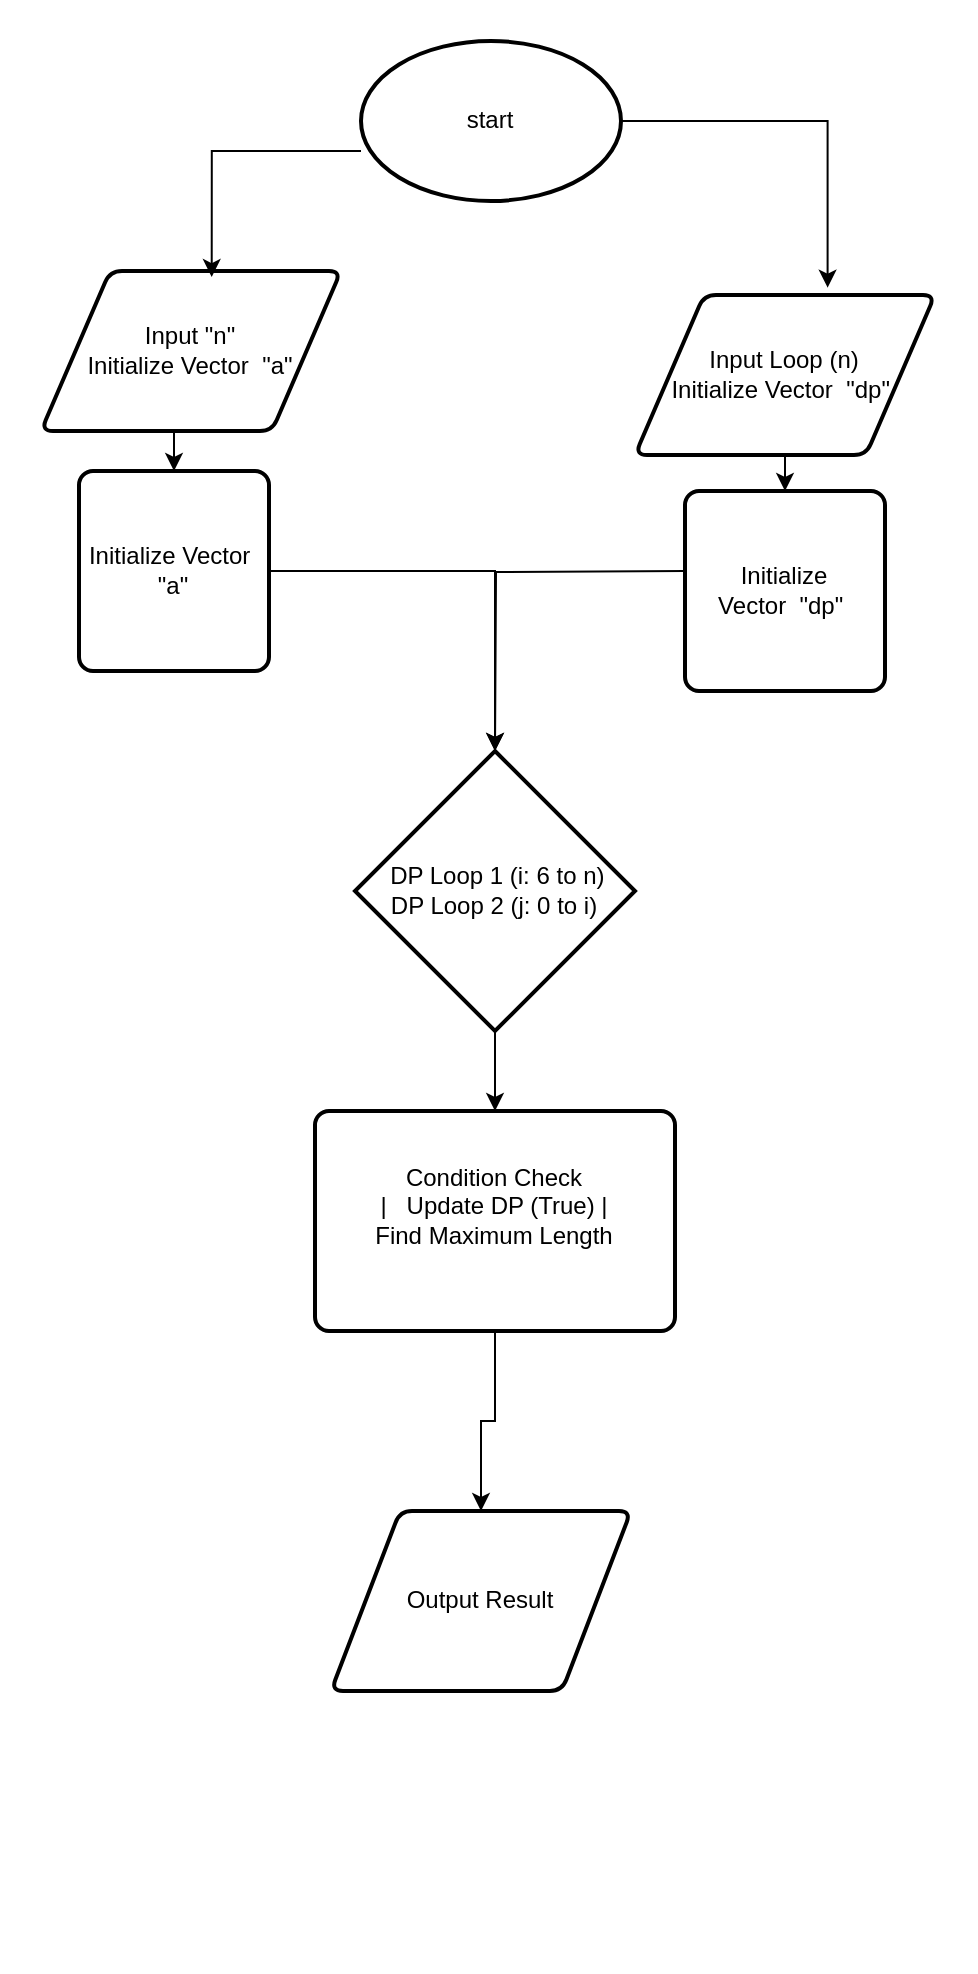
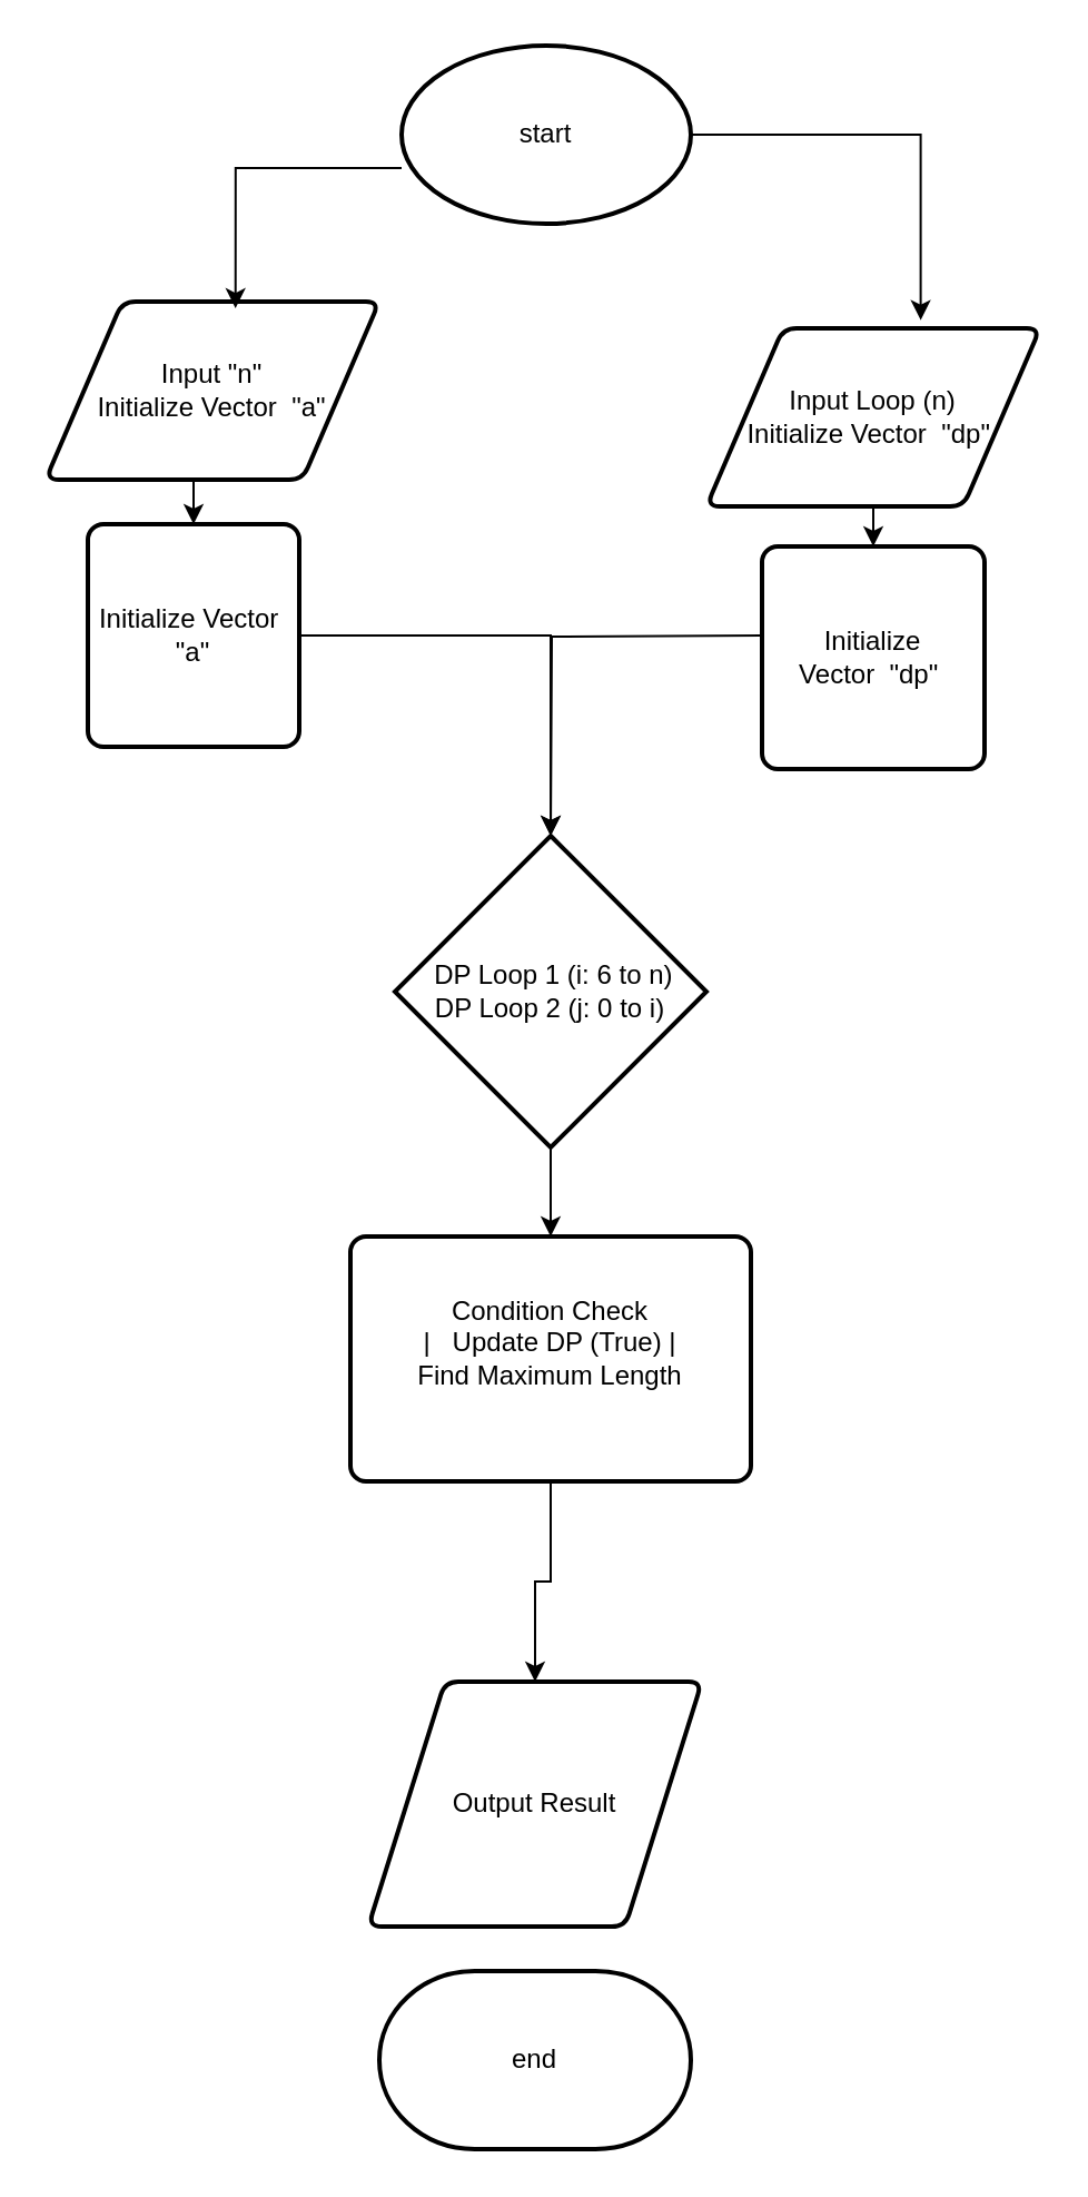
  <mxCell id="0" />
  <mxCell id="1" parent="0" />
  <mxCell id="2" style="edgeStyle=orthogonalEdgeStyle;rounded=0;orthogonalLoop=1;jettySize=auto;html=1;exitX=1;exitY=0.5;exitDx=0;exitDy=0;exitPerimeter=0;entryX=0.642;entryY=-0.046;entryDx=0;entryDy=0;entryPerimeter=0;" edge="1" parent="1" source="3" target="10"><mxGeometry relative="1" as="geometry"><mxPoint x="420" y="75" as="targetPoint" /></mxGeometry></mxCell>
  <mxCell id="3" value="start" style="strokeWidth=2;html=1;shape=mxgraph.flowchart.start_1;whiteSpace=wrap;" vertex="1" parent="1"><mxGeometry x="180" y="20" width="130" height="80" as="geometry" /></mxCell>
+ <mxCell id="4" value="end" style="strokeWidth=2;html=1;shape=mxgraph.flowchart.terminator;whiteSpace=wrap;" vertex="1" parent="1"><mxGeometry x="170" y="885" width="140" height="80" as="geometry" /></mxCell>
  <mxCell id="5" style="edgeStyle=orthogonalEdgeStyle;rounded=0;orthogonalLoop=1;jettySize=auto;html=1;exitX=0.5;exitY=1;exitDx=0;exitDy=0;entryX=0.5;entryY=0;entryDx=0;entryDy=0;" edge="1" parent="1" source="6" target="15"><mxGeometry relative="1" as="geometry" /></mxCell>
  <mxCell id="6" value="Input &quot;n&quot;&lt;br&gt;&lt;div&gt;Initialize Vector&lt;span style=&quot;background-color: initial;&quot;&gt;&amp;nbsp; &quot;a&quot;&lt;/span&gt;&lt;/div&gt;" style="shape=parallelogram;html=1;strokeWidth=2;perimeter=parallelogramPerimeter;whiteSpace=wrap;rounded=1;arcSize=12;size=0.23;" vertex="1" parent="1"><mxGeometry x="20" y="135" width="150" height="80" as="geometry" /></mxCell>
- <mxCell id="7" value="Output Result" style="shape=parallelogram;html=1;strokeWidth=2;perimeter=parallelogramPerimeter;whiteSpace=wrap;rounded=1;arcSize=12;size=0.23;" vertex="1" parent="1"><mxGeometry x="165" y="755" width="150" height="90" as="geometry" /></mxCell>
+ <mxCell id="7" value="Output Result" style="shape=parallelogram;html=1;strokeWidth=2;perimeter=parallelogramPerimeter;whiteSpace=wrap;rounded=1;arcSize=12;size=0.23;" vertex="1" parent="1"><mxGeometry x="165" y="755" width="150" height="110" as="geometry" /></mxCell>
  <mxCell id="8" style="edgeStyle=orthogonalEdgeStyle;rounded=0;orthogonalLoop=1;jettySize=auto;html=1;entryX=0.569;entryY=0.038;entryDx=0;entryDy=0;entryPerimeter=0;" edge="1" parent="1" source="3" target="6"><mxGeometry relative="1" as="geometry"><Array as="points"><mxPoint x="105" y="75" /></Array></mxGeometry></mxCell>
  <mxCell id="9" style="edgeStyle=orthogonalEdgeStyle;rounded=0;orthogonalLoop=1;jettySize=auto;html=1;exitX=0.5;exitY=1;exitDx=0;exitDy=0;entryX=0.5;entryY=0;entryDx=0;entryDy=0;" edge="1" parent="1" source="10" target="17"><mxGeometry relative="1" as="geometry" /></mxCell>
  <mxCell id="10" value="Input Loop (n)&lt;br&gt;&lt;div&gt;Initialize Vector&amp;nbsp;&lt;span style=&quot;background-color: initial;&quot;&gt;&amp;nbsp;&quot;dp&quot;&amp;nbsp;&lt;/span&gt;&lt;/div&gt;" style="shape=parallelogram;html=1;strokeWidth=2;perimeter=parallelogramPerimeter;whiteSpace=wrap;rounded=1;arcSize=12;size=0.23;" vertex="1" parent="1"><mxGeometry x="317" y="147" width="150" height="80" as="geometry" /></mxCell>
  <mxCell id="11" style="edgeStyle=orthogonalEdgeStyle;rounded=0;orthogonalLoop=1;jettySize=auto;html=1;exitX=0.5;exitY=1;exitDx=0;exitDy=0;exitPerimeter=0;entryX=0.5;entryY=0;entryDx=0;entryDy=0;" edge="1" parent="1" source="12" target="14"><mxGeometry relative="1" as="geometry" /></mxCell>
  <mxCell id="12" value="&lt;div&gt;&amp;nbsp;DP Loop 1 (i: 6 to n)&lt;br&gt;DP Loop 2 (j: 0 to i)&lt;br&gt;&lt;/div&gt;" style="strokeWidth=2;html=1;shape=mxgraph.flowchart.decision;whiteSpace=wrap;" vertex="1" parent="1"><mxGeometry x="177" y="375" width="140" height="140" as="geometry" /></mxCell>
  <mxCell id="13" style="edgeStyle=orthogonalEdgeStyle;rounded=0;orthogonalLoop=1;jettySize=auto;html=1;exitX=0.5;exitY=1;exitDx=0;exitDy=0;entryX=0.5;entryY=0;entryDx=0;entryDy=0;" edge="1" parent="1" source="14" target="7"><mxGeometry relative="1" as="geometry" /></mxCell>
  <mxCell id="14" value="Condition Check&lt;br&gt;&lt;div&gt;|&amp;nbsp; &amp;nbsp;Update DP (True)&amp;nbsp;|&lt;br&gt;Find Maximum Length&lt;br&gt;&lt;/div&gt;&lt;div&gt;&lt;br&gt;&lt;/div&gt;" style="rounded=1;whiteSpace=wrap;html=1;absoluteArcSize=1;arcSize=14;strokeWidth=2;" vertex="1" parent="1"><mxGeometry x="157" y="555" width="180" height="110" as="geometry" /></mxCell>
  <mxCell id="15" value="Initialize Vector&amp;nbsp; &quot;a&quot;" style="rounded=1;whiteSpace=wrap;html=1;absoluteArcSize=1;arcSize=14;strokeWidth=2;" vertex="1" parent="1"><mxGeometry x="39" y="235" width="95" height="100" as="geometry" /></mxCell>
  <mxCell id="16" style="edgeStyle=orthogonalEdgeStyle;rounded=0;orthogonalLoop=1;jettySize=auto;html=1;exitX=0;exitY=0.5;exitDx=0;exitDy=0;" edge="1" parent="1" source="17"><mxGeometry relative="1" as="geometry"><mxPoint x="341.714" y="294.857" as="targetPoint" /></mxGeometry></mxCell>
  <mxCell id="17" value="Initialize Vector&amp;nbsp;&amp;nbsp;&quot;dp&quot;&amp;nbsp;" style="rounded=1;whiteSpace=wrap;html=1;absoluteArcSize=1;arcSize=14;strokeWidth=2;" vertex="1" parent="1"><mxGeometry x="342" y="245" width="100" height="100" as="geometry" /></mxCell>
  <mxCell id="18" style="edgeStyle=orthogonalEdgeStyle;rounded=0;orthogonalLoop=1;jettySize=auto;html=1;exitX=1;exitY=0.5;exitDx=0;exitDy=0;entryX=0.5;entryY=0;entryDx=0;entryDy=0;entryPerimeter=0;" edge="1" parent="1" source="15" target="12"><mxGeometry relative="1" as="geometry" /></mxCell>
  <mxCell id="19" style="edgeStyle=orthogonalEdgeStyle;rounded=0;orthogonalLoop=1;jettySize=auto;html=1;exitX=0;exitY=0.5;exitDx=0;exitDy=0;" edge="1" parent="1"><mxGeometry relative="1" as="geometry"><mxPoint x="342" y="285" as="sourcePoint" /><mxPoint x="247" y="375" as="targetPoint" /></mxGeometry></mxCell>
